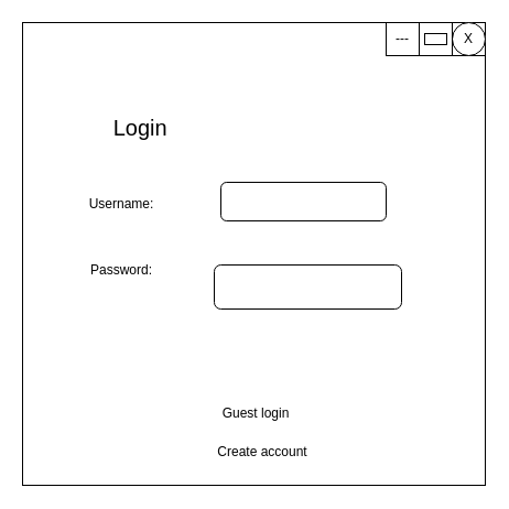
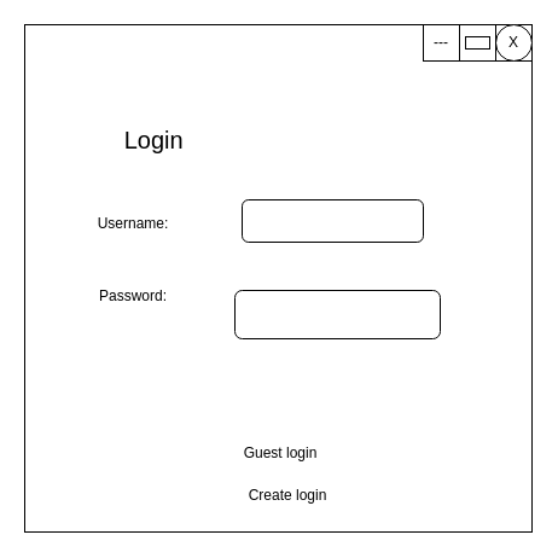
  <mxCell id="0" />
  <mxCell id="1" parent="0" />
  <mxCell id="2" value="" style="whiteSpace=wrap;html=1;aspect=fixed;" vertex="1" parent="1"><mxGeometry x="20" y="20" width="420" height="420" as="geometry" /></mxCell>
  <mxCell id="3" value="" style="rounded=0;whiteSpace=wrap;html=1;" vertex="1" parent="1"><mxGeometry x="350" y="20" width="90" height="30" as="geometry" /></mxCell>
  <mxCell id="4" value="X" style="ellipse;whiteSpace=wrap;html=1;" vertex="1" parent="1"><mxGeometry x="410" y="20" width="30" height="30" as="geometry" /></mxCell>
  <mxCell id="5" value="" style="rounded=0;whiteSpace=wrap;html=1;" vertex="1" parent="1"><mxGeometry x="380" y="20" width="30" height="30" as="geometry" /></mxCell>
  <mxCell id="6" value="---" style="rounded=0;whiteSpace=wrap;html=1;" vertex="1" parent="1"><mxGeometry x="350" y="20" width="30" height="30" as="geometry" /></mxCell>
  <mxCell id="7" value="" style="rounded=0;whiteSpace=wrap;html=1;" vertex="1" parent="1"><mxGeometry x="385" y="30" width="20" height="10" as="geometry" /></mxCell>
  <mxCell id="8" value="Login&amp;nbsp;" style="text;html=1;align=center;verticalAlign=middle;whiteSpace=wrap;rounded=0;fontSize=20;" vertex="1" parent="1"><mxGeometry x="67" y="90" width="126" height="50" as="geometry" /></mxCell>
  <mxCell id="9" value="Username:" style="text;html=1;align=center;verticalAlign=middle;whiteSpace=wrap;rounded=0;" vertex="1" parent="1"><mxGeometry x="80" y="170" width="60" height="30" as="geometry" /></mxCell>
  <mxCell id="10" value="Password:" style="text;html=1;align=center;verticalAlign=middle;whiteSpace=wrap;rounded=0;" vertex="1" parent="1"><mxGeometry x="80" y="230" width="60" height="30" as="geometry" /></mxCell>
  <mxCell id="11" value="Guest login" style="text;html=1;align=center;verticalAlign=middle;whiteSpace=wrap;rounded=0;" vertex="1" parent="1"><mxGeometry x="194" y="360" width="76" height="30" as="geometry" /></mxCell>
- <mxCell id="12" value="Create account" style="text;html=1;align=center;verticalAlign=middle;whiteSpace=wrap;rounded=0;" vertex="1" parent="1"><mxGeometry x="194" y="400" width="88" height="20" as="geometry" /></mxCell>
+ <mxCell id="12" value="Create login" style="text;html=1;align=center;verticalAlign=middle;whiteSpace=wrap;rounded=0;" vertex="1" parent="1"><mxGeometry x="194" y="400" width="88" height="20" as="geometry" /></mxCell>
  <mxCell id="13" value="" style="rounded=1;whiteSpace=wrap;html=1;" vertex="1" parent="1"><mxGeometry x="200" y="165" width="150" height="35" as="geometry" /></mxCell>
  <mxCell id="14" value="" style="rounded=1;whiteSpace=wrap;html=1;" vertex="1" parent="1"><mxGeometry x="194" y="240" width="170" height="40" as="geometry" /></mxCell>
